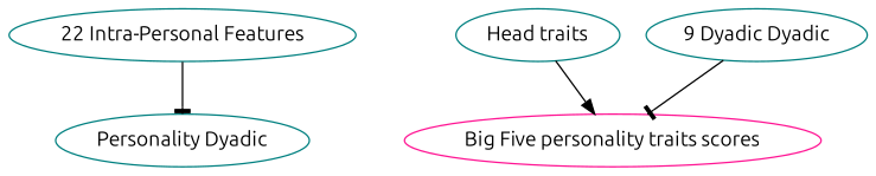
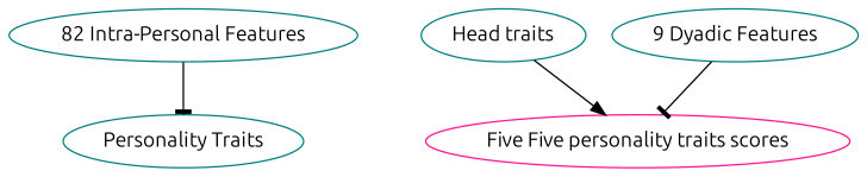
  digraph {
    fontname=Ubuntu
    rankdir=TB
    splines=true
    node [color=teal fontname=Ubuntu]
    edge [arrowhead=tee fontname=Ubuntu]
-   "22 Intra-Personal Features"
+   "22 Intra-Personal Features" [label="82 Intra-Personal Features"]
    n2 [label="Head traits"]
-   "9 Dyadic Features" [label="9 Dyadic Dyadic"]
-   "Personality Traits" [label="Personality Dyadic"]
-   "Big Five personality traits scores" [color=deeppink]
+   "9 Dyadic Features"
+   "Personality Traits"
+   "Big Five personality traits scores" [color=deeppink label="Five Five personality traits scores"]
    subgraph sub_1 {
      rank=same
      "22 Intra-Personal Features"
      n2
      "9 Dyadic Features"
    }
    subgraph sub_2 {
      rank=same
      "Personality Traits"
      "Big Five personality traits scores"
    }
    "22 Intra-Personal Features" -> "Personality Traits"
    n2 -> "Big Five personality traits scores" [arrowhead=normal]
    "9 Dyadic Features" -> "Big Five personality traits scores"
  }
